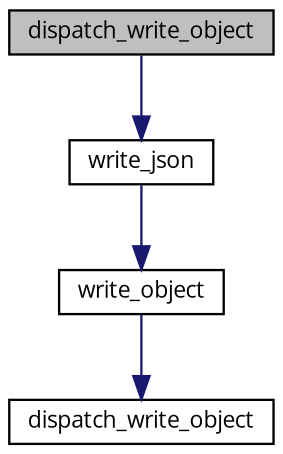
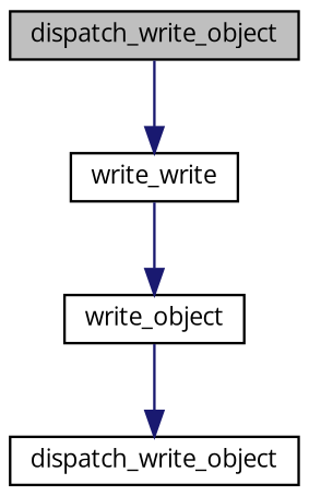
  digraph {
    fontname="Open Sans"
    rankdir=TB
    node [color=black fillcolor=white fontname="Open Sans" fontsize=10 shape=record style=filled]
    edge [color=midnightblue fontname="Open Sans" fontsize=10 labelfontname=Helvetica labelfontsize=10 style=solid]
    n1 [fillcolor=grey75 fontcolor=black height=0.2 label=dispatch_write_object width=0.4]
-   n2 [height=0.2 label=write_json width=0.4]
+   n2 [height=0.2 label=write_write width=0.4]
    n3 [height=0.2 label=write_object width=0.4]
    n4 [height=0.2 label=dispatch_write_object width=0.4]
    n1 -> n2
    n2 -> n3
    n3 -> n4
  }
